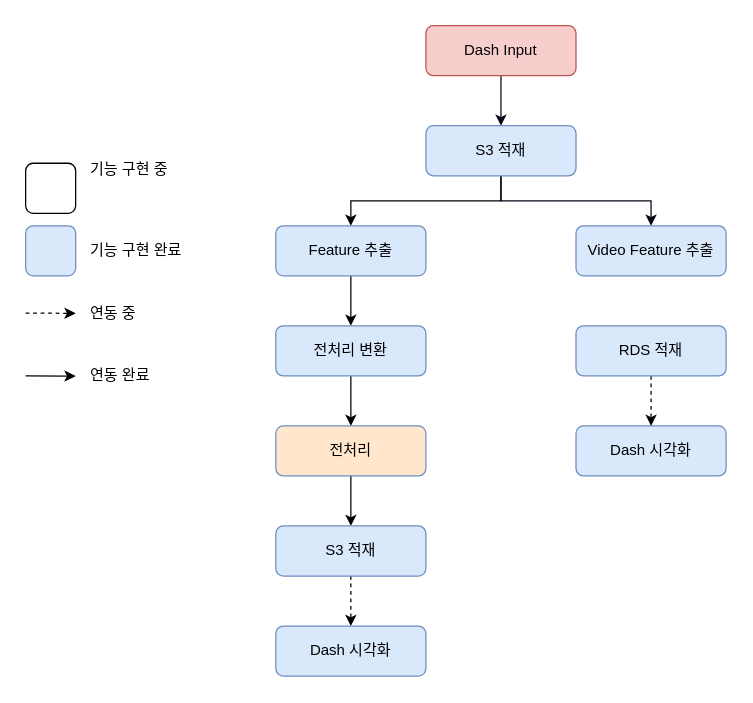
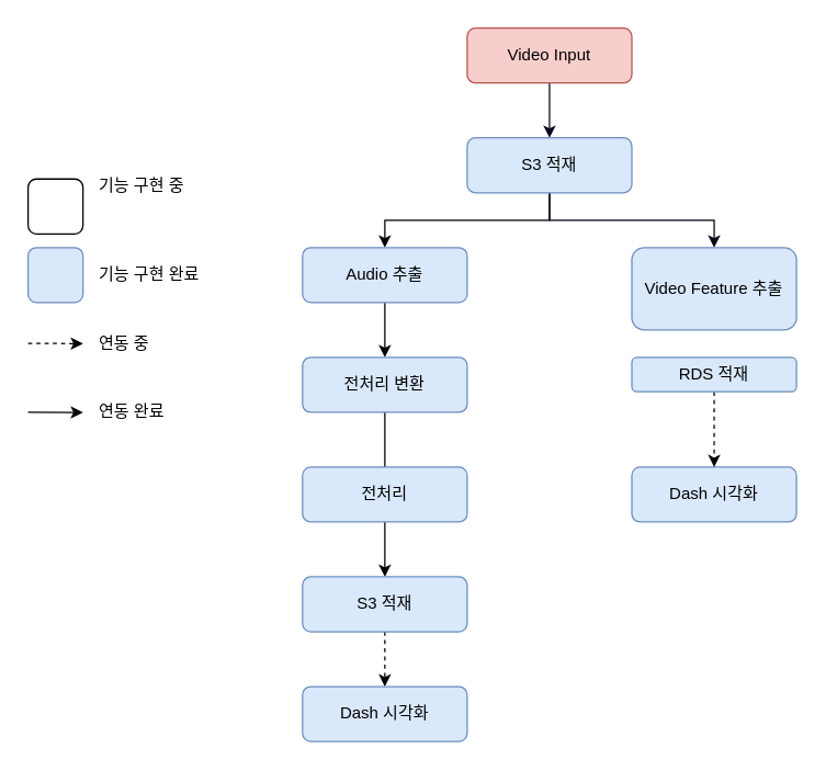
  <mxCell id="0" />
  <mxCell id="1" parent="0" />
  <mxCell id="2" style="edgeStyle=orthogonalEdgeStyle;rounded=0;orthogonalLoop=1;jettySize=auto;html=1;exitX=0.5;exitY=1;exitDx=0;exitDy=0;entryX=0.5;entryY=0;entryDx=0;entryDy=0;strokeColor=#06061C;" parent="1" source="3" target="6" edge="1"><mxGeometry relative="1" as="geometry" /></mxCell>
- <mxCell id="3" value="Dash Input" style="rounded=1;whiteSpace=wrap;html=1;fillColor=#f8cecc;strokeColor=#b85450;" parent="1" vertex="1"><mxGeometry x="340" y="20" width="120" height="40" as="geometry" /></mxCell>
+ <mxCell id="3" value="Video Input" style="rounded=1;whiteSpace=wrap;html=1;fillColor=#f8cecc;strokeColor=#b85450;" parent="1" vertex="1"><mxGeometry x="340" y="20" width="120" height="40" as="geometry" /></mxCell>
  <mxCell id="4" style="edgeStyle=orthogonalEdgeStyle;rounded=0;orthogonalLoop=1;jettySize=auto;html=1;exitX=0.5;exitY=1;exitDx=0;exitDy=0;" parent="1" source="6" target="8" edge="1"><mxGeometry relative="1" as="geometry" /></mxCell>
  <mxCell id="5" style="edgeStyle=orthogonalEdgeStyle;rounded=0;orthogonalLoop=1;jettySize=auto;html=1;exitX=0.5;exitY=1;exitDx=0;exitDy=0;strokeColor=#040414;" parent="1" source="6" target="9" edge="1"><mxGeometry relative="1" as="geometry" /></mxCell>
  <mxCell id="6" value="S3 적재" style="rounded=1;whiteSpace=wrap;html=1;fillColor=#dae8fc;strokeColor=#6c8ebf;" parent="1" vertex="1"><mxGeometry x="340" y="100" width="120" height="40" as="geometry" /></mxCell>
  <mxCell id="7" style="edgeStyle=orthogonalEdgeStyle;rounded=0;orthogonalLoop=1;jettySize=auto;html=1;exitX=0.5;exitY=1;exitDx=0;exitDy=0;entryX=0.5;entryY=0;entryDx=0;entryDy=0;" parent="1" source="8" target="11" edge="1"><mxGeometry relative="1" as="geometry" /></mxCell>
- <mxCell id="8" value="Feature 추출" style="rounded=1;whiteSpace=wrap;html=1;fillColor=#dae8fc;strokeColor=#6c8ebf;" parent="1" vertex="1"><mxGeometry x="220" y="180" width="120" height="40" as="geometry" /></mxCell>
- <mxCell id="9" value="Video Feature 추출" style="rounded=1;whiteSpace=wrap;html=1;fillColor=#dae8fc;strokeColor=#6c8ebf;" parent="1" vertex="1"><mxGeometry x="460" y="180" width="120" height="40" as="geometry" /></mxCell>
- <mxCell id="10" style="edgeStyle=orthogonalEdgeStyle;rounded=0;orthogonalLoop=1;jettySize=auto;html=1;exitX=0.5;exitY=1;exitDx=0;exitDy=0;" parent="1" source="11" target="13" edge="1"><mxGeometry relative="1" as="geometry" /></mxCell>
+ <mxCell id="8" value="Audio 추출" style="rounded=1;whiteSpace=wrap;html=1;fillColor=#dae8fc;strokeColor=#6c8ebf;" parent="1" vertex="1"><mxGeometry x="220" y="180" width="120" height="40" as="geometry" /></mxCell>
+ <mxCell id="9" value="Video Feature 추출" style="rounded=1;whiteSpace=wrap;html=1;fillColor=#dae8fc;strokeColor=#6c8ebf;" parent="1" vertex="1"><mxGeometry x="460" y="180" width="120" height="60" as="geometry" /></mxCell>
+ <mxCell id="10" style="edgeStyle=orthogonalEdgeStyle;rounded=0;orthogonalLoop=1;jettySize=auto;html=1;exitX=0.5;exitY=1;exitDx=0;exitDy=0;endArrow=none;" parent="1" source="11" target="13" edge="1"><mxGeometry relative="1" as="geometry" /></mxCell>
  <mxCell id="11" value="전처리 변환" style="rounded=1;whiteSpace=wrap;html=1;strokeColor=#6c8ebf;fillColor=#dae8fc;" parent="1" vertex="1"><mxGeometry x="220" y="260" width="120" height="40" as="geometry" /></mxCell>
  <mxCell id="12" style="edgeStyle=orthogonalEdgeStyle;rounded=0;orthogonalLoop=1;jettySize=auto;html=1;exitX=0.5;exitY=1;exitDx=0;exitDy=0;entryX=0.5;entryY=0;entryDx=0;entryDy=0;" parent="1" source="13" target="20" edge="1"><mxGeometry relative="1" as="geometry" /></mxCell>
- <mxCell id="13" value="전처리" style="rounded=1;whiteSpace=wrap;html=1;fillColor=#ffe6cc;strokeColor=#6c8ebf;" parent="1" vertex="1"><mxGeometry x="220" y="340" width="120" height="40" as="geometry" /></mxCell>
+ <mxCell id="13" value="전처리" style="rounded=1;whiteSpace=wrap;html=1;fillColor=#dae8fc;strokeColor=#6c8ebf;" parent="1" vertex="1"><mxGeometry x="220" y="340" width="120" height="40" as="geometry" /></mxCell>
  <mxCell id="14" value="Dash 시각화" style="rounded=1;whiteSpace=wrap;html=1;fillColor=#dae8fc;strokeColor=#6c8ebf;" parent="1" vertex="1"><mxGeometry x="460" y="340" width="120" height="40" as="geometry" /></mxCell>
  <mxCell id="15" style="edgeStyle=orthogonalEdgeStyle;rounded=0;orthogonalLoop=1;jettySize=auto;html=1;entryX=0.5;entryY=0;entryDx=0;entryDy=0;dashed=1;" parent="1" source="16" target="14" edge="1"><mxGeometry relative="1" as="geometry" /></mxCell>
- <mxCell id="16" value="RDS 적재" style="rounded=1;whiteSpace=wrap;html=1;fillColor=#dae8fc;strokeColor=#6c8ebf;" parent="1" vertex="1"><mxGeometry x="460" y="260" width="120" height="40" as="geometry" /></mxCell>
+ <mxCell id="16" value="RDS 적재" style="rounded=1;whiteSpace=wrap;html=1;fillColor=#dae8fc;strokeColor=#6c8ebf;" parent="1" vertex="1"><mxGeometry x="460" y="260" width="120" height="25" as="geometry" /></mxCell>
  <mxCell id="17" style="edgeStyle=orthogonalEdgeStyle;rounded=0;orthogonalLoop=1;jettySize=auto;html=1;exitX=0.5;exitY=1;exitDx=0;exitDy=0;" parent="1" source="11" target="11" edge="1"><mxGeometry relative="1" as="geometry" /></mxCell>
  <mxCell id="18" style="edgeStyle=orthogonalEdgeStyle;rounded=0;orthogonalLoop=1;jettySize=auto;html=1;exitX=0.5;exitY=1;exitDx=0;exitDy=0;" parent="1" source="6" target="6" edge="1"><mxGeometry relative="1" as="geometry" /></mxCell>
  <mxCell id="19" style="edgeStyle=orthogonalEdgeStyle;rounded=0;orthogonalLoop=1;jettySize=auto;html=1;exitX=0.5;exitY=1;exitDx=0;exitDy=0;entryX=0.5;entryY=0;entryDx=0;entryDy=0;dashed=1;" parent="1" source="20" target="21" edge="1"><mxGeometry relative="1" as="geometry" /></mxCell>
  <mxCell id="20" value="S3 적재" style="rounded=1;whiteSpace=wrap;html=1;fillColor=#dae8fc;strokeColor=#6c8ebf;" parent="1" vertex="1"><mxGeometry x="220" y="420" width="120" height="40" as="geometry" /></mxCell>
  <mxCell id="21" value="Dash 시각화" style="rounded=1;whiteSpace=wrap;html=1;fillColor=#dae8fc;strokeColor=#6c8ebf;" parent="1" vertex="1"><mxGeometry x="220" y="500" width="120" height="40" as="geometry" /></mxCell>
  <mxCell id="22" value="" style="rounded=1;whiteSpace=wrap;html=1;fillColor=#dae8fc;strokeColor=#6c8ebf;" parent="1" vertex="1"><mxGeometry x="20" y="180" width="40" height="40" as="geometry" /></mxCell>
  <mxCell id="23" value="" style="rounded=1;whiteSpace=wrap;html=1;" parent="1" vertex="1"><mxGeometry x="20" y="130" width="40" height="40" as="geometry" /></mxCell>
  <mxCell id="24" value="기능 구현 중" style="text;html=1;strokeColor=none;fillColor=none;align=left;verticalAlign=middle;whiteSpace=wrap;rounded=0;" parent="1" vertex="1"><mxGeometry x="70" y="120" width="80" height="30" as="geometry" /></mxCell>
  <mxCell id="25" value="기능 구현 완료" style="text;html=1;strokeColor=none;fillColor=none;align=left;verticalAlign=middle;whiteSpace=wrap;rounded=0;" parent="1" vertex="1"><mxGeometry x="70" y="185" width="90" height="30" as="geometry" /></mxCell>
  <mxCell id="26" value="연동 중" style="text;html=1;strokeColor=none;fillColor=none;align=left;verticalAlign=middle;whiteSpace=wrap;rounded=0;" parent="1" vertex="1"><mxGeometry x="70" y="235" width="60" height="30" as="geometry" /></mxCell>
  <mxCell id="27" value="연동 완료" style="text;html=1;strokeColor=none;fillColor=none;align=left;verticalAlign=middle;whiteSpace=wrap;rounded=0;" parent="1" vertex="1"><mxGeometry x="70" y="285" width="75" height="30" as="geometry" /></mxCell>
  <mxCell id="28" value="" style="endArrow=classic;html=1;rounded=0;" parent="1" edge="1"><mxGeometry width="50" height="50" relative="1" as="geometry"><mxPoint x="20" y="300" as="sourcePoint" /><mxPoint x="60" y="300.19" as="targetPoint" /></mxGeometry></mxCell>
  <mxCell id="29" value="" style="endArrow=classic;html=1;rounded=0;dashed=1;" parent="1" edge="1"><mxGeometry width="50" height="50" relative="1" as="geometry"><mxPoint x="20" y="249.8" as="sourcePoint" /><mxPoint x="60" y="249.99" as="targetPoint" /></mxGeometry></mxCell>
